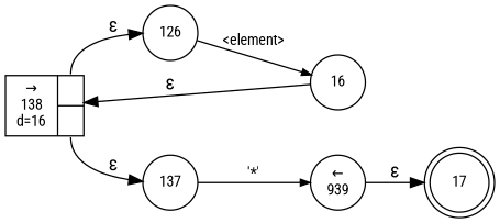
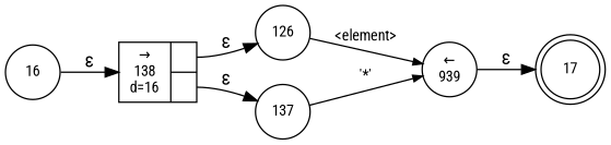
  digraph {
    fontname="Roboto Condensed"
    rankdir=LR
    node [fixedsize=true fontname="Roboto Condensed" fontsize=11 shape=circle peripheries=1]
    edge [fontname="Roboto Condensed"]
    n1 [label=17 shape=doublecircle width=.6 peripheries=""]
    n2 [label=16 width=.55]
    n3 [fixedsize=false label="{&rarr;\n138\nd=16|{<p0>|<p1>}}" shape=record]
    n4 [label=126 width=.55]
    n5 [label=137 width=.55]
    n6 [label="&larr;\n939" width=.55]
    n2 -> n3 [label="&epsilon;"]
    n3 -> n4 [label="&epsilon;" tailport=p0]
    n3 -> n5 [label="&epsilon;" tailport=p1]
-   n4 -> n2 [arrowhead=normal arrowsize=.7 fontsize=11 label="<element>"]
+   n4 -> n6 [arrowhead=normal arrowsize=.7 fontsize=11 label="<element>"]
    n5 -> n6 [arrowhead=normal arrowsize=.7 fontsize=11 label="'*'"]
    n6 -> n1 [label="&epsilon;"]
  }
